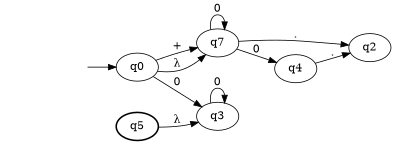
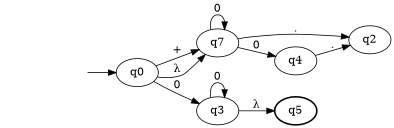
  digraph {
    rankdir=LR
    _invisible [style=invis]
    q0
    n3 [label=q7]
    q3
    q2
    q4
    q5 [penwidth=2]
    _invisible -> q0
    q0 -> n3 [label="+"]
    q0 -> n3 [label="&lambda;"]
    q0 -> q3 [label=0]
    n3 -> n3 [label=0]
    n3 -> q2 [label="."]
    n3 -> q4 [label=0]
    q3 -> q3 [label=0]
-   q5 -> q3 [label="&lambda;"]
+   q3 -> q5 [label="&lambda;"]
    q4 -> q2 [label="."]
  }
